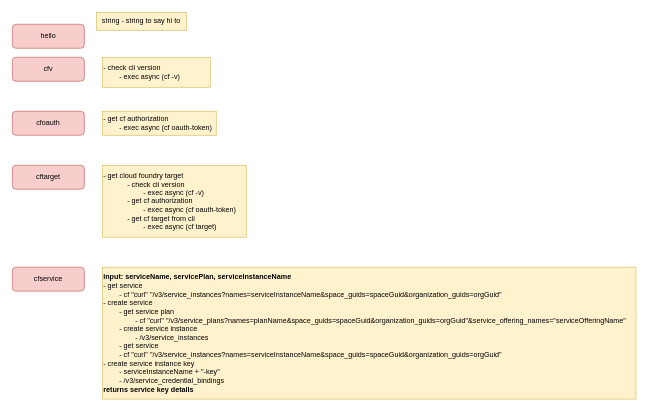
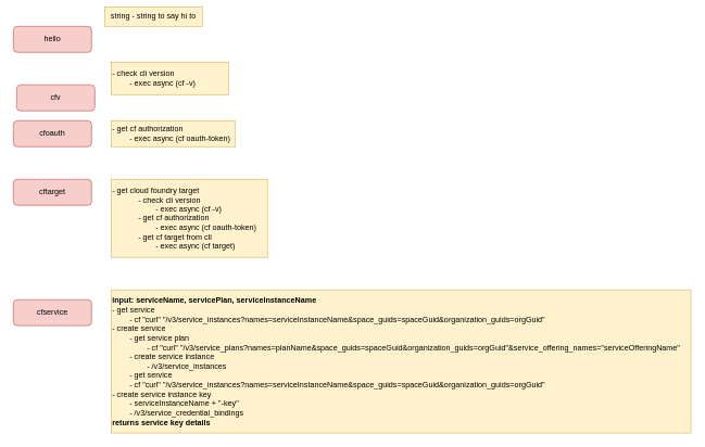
  <mxCell id="0" />
  <mxCell id="1" parent="0" />
  <mxCell id="2" value="hello" style="rounded=1;whiteSpace=wrap;html=1;fillColor=#f8cecc;strokeColor=#b85450;" vertex="1" parent="1"><mxGeometry x="20" y="40" width="120" height="40" as="geometry" /></mxCell>
- <mxCell id="3" value="string - string to say hi to" style="text;html=1;align=center;verticalAlign=middle;whiteSpace=wrap;rounded=0;fillColor=#fff2cc;strokeColor=#d6b656;" vertex="1" parent="1"><mxGeometry x="160" y="20" width="150" height="30" as="geometry" /></mxCell>
+ <mxCell id="3" value="string - string to say hi to" style="text;html=1;align=center;verticalAlign=middle;whiteSpace=wrap;rounded=0;fillColor=#fff2cc;strokeColor=#d6b656;" vertex="1" parent="1"><mxGeometry x="160" y="10" width="150" height="30" as="geometry" /></mxCell>
  <mxCell id="4" value="cftarget" style="rounded=1;whiteSpace=wrap;html=1;fillColor=#f8cecc;strokeColor=#b85450;" vertex="1" parent="1"><mxGeometry x="20" y="275" width="120" height="40" as="geometry" /></mxCell>
  <mxCell id="5" value="- get cloud foundry target&lt;blockquote style=&quot;margin: 0 0 0 40px; border: none; padding: 0px;&quot;&gt;&lt;div&gt;- check cli version&lt;/div&gt;&lt;div&gt;&lt;span style=&quot;white-space: pre;&quot;&gt;&#09;&lt;/span&gt;- exec async (cf -v)&lt;/div&gt;&lt;div&gt;- get cf authorization&lt;/div&gt;&lt;div&gt;&lt;span style=&quot;white-space: pre;&quot;&gt;&#09;&lt;/span&gt;-&amp;nbsp;&lt;span style=&quot;background-color: initial;&quot;&gt;exec async&lt;/span&gt;&lt;span style=&quot;background-color: initial;&quot;&gt;&amp;nbsp;(&lt;/span&gt;&lt;span style=&quot;background-color: initial;&quot;&gt;cf oauth-token)&lt;/span&gt;&lt;/div&gt;&lt;div&gt;- get cf target from cli&lt;/div&gt;&lt;div&gt;&lt;span style=&quot;white-space: pre;&quot;&gt;&#09;&lt;/span&gt;-&amp;nbsp;&lt;span style=&quot;background-color: initial;&quot;&gt;exec async&lt;/span&gt;&lt;span style=&quot;background-color: initial;&quot;&gt;&amp;nbsp;(&lt;/span&gt;&lt;span style=&quot;background-color: initial;&quot;&gt;cf target)&lt;/span&gt;&lt;/div&gt;&lt;/blockquote&gt;" style="text;html=1;align=left;verticalAlign=middle;whiteSpace=wrap;rounded=0;fillColor=#fff2cc;strokeColor=#d6b656;" vertex="1" parent="1"><mxGeometry x="170" y="275" width="240" height="120" as="geometry" /></mxCell>
  <mxCell id="6" value="cfoauth" style="rounded=1;whiteSpace=wrap;html=1;fillColor=#f8cecc;strokeColor=#b85450;" vertex="1" parent="1"><mxGeometry x="20" y="185" width="120" height="40" as="geometry" /></mxCell>
- <mxCell id="7" value="cfv" style="rounded=1;whiteSpace=wrap;html=1;fillColor=#f8cecc;strokeColor=#b85450;" vertex="1" parent="1"><mxGeometry x="20" y="95" width="120" height="40" as="geometry" /></mxCell>
+ <mxCell id="7" value="cfv" style="rounded=1;whiteSpace=wrap;html=1;fillColor=#f8cecc;strokeColor=#b85450;" vertex="1" parent="1"><mxGeometry x="25" y="130" width="120" height="40" as="geometry" /></mxCell>
  <mxCell id="8" value="&lt;div&gt;- check cli version&lt;/div&gt;&lt;div&gt;&lt;span style=&quot;white-space: normal;&quot;&gt;&lt;span style=&quot;white-space:pre&quot;&gt;&#09;&lt;/span&gt;- exec async (cf -v)&lt;/span&gt;&lt;/div&gt;" style="text;html=1;align=left;verticalAlign=middle;whiteSpace=wrap;rounded=0;fillColor=#fff2cc;strokeColor=#d6b656;" vertex="1" parent="1"><mxGeometry x="170" y="95" width="180" height="50" as="geometry" /></mxCell>
  <mxCell id="9" value="&lt;div&gt;-&amp;nbsp;&lt;span style=&quot;background-color: initial;&quot;&gt;get cf authorization&lt;/span&gt;&lt;/div&gt;&lt;div&gt;&lt;span style=&quot;white-space: normal;&quot;&gt;&lt;span style=&quot;white-space:pre&quot;&gt;&#09;&lt;/span&gt;-&amp;nbsp;&lt;/span&gt;&lt;span style=&quot;background-color: initial;&quot;&gt;exec async&lt;/span&gt;&lt;span style=&quot;background-color: initial;&quot;&gt;&amp;nbsp;(&lt;/span&gt;&lt;span style=&quot;background-color: initial;&quot;&gt;cf oauth-token)&lt;/span&gt;&lt;/div&gt;" style="text;html=1;align=left;verticalAlign=middle;whiteSpace=wrap;rounded=0;fillColor=#fff2cc;strokeColor=#d6b656;" vertex="1" parent="1"><mxGeometry x="170" y="185" width="190" height="40" as="geometry" /></mxCell>
- <mxCell id="10" value="cfservice" style="rounded=1;whiteSpace=wrap;html=1;fillColor=#f8cecc;strokeColor=#b85450;" vertex="1" parent="1"><mxGeometry x="20" y="445" width="120" height="40" as="geometry" /></mxCell>
+ <mxCell id="10" value="cfservice" style="rounded=1;whiteSpace=wrap;html=1;fillColor=#f8cecc;strokeColor=#b85450;" vertex="1" parent="1"><mxGeometry x="20" y="460" width="120" height="40" as="geometry" /></mxCell>
  <mxCell id="11" value="&lt;div&gt;&lt;div&gt;&lt;b&gt;input: serviceName,&amp;nbsp;&lt;span style=&quot;background-color: initial;&quot;&gt;servicePlan,&amp;nbsp;&lt;/span&gt;&lt;span style=&quot;background-color: initial;&quot;&gt;serviceInstanceName&lt;/span&gt;&lt;/b&gt;&lt;/div&gt;&lt;/div&gt;- get service&lt;div&gt;&lt;span style=&quot;white-space: pre;&quot;&gt;&#09;&lt;/span&gt;- cf &quot;curl&quot; &quot;/v3/service_instances?names=serviceInstanceName&amp;amp;space_guids=spaceGuid&amp;amp;organization_guids=orgGuid&quot;&lt;br&gt;&lt;/div&gt;&lt;div&gt;- create service&lt;/div&gt;&lt;div&gt;&lt;span style=&quot;white-space: pre;&quot;&gt;&#09;&lt;/span&gt;- get service plan&lt;br&gt;&lt;/div&gt;&lt;div&gt;&lt;span style=&quot;white-space: pre;&quot;&gt;&#09;&lt;span style=&quot;white-space: pre;&quot;&gt;&#09;&lt;/span&gt;&lt;/span&gt;-&amp;nbsp;&lt;span style=&quot;background-color: initial;&quot;&gt;cf &quot;curl&quot; &quot;/v3/service_plans?names=planName&amp;amp;space_guids=spaceGuid&amp;amp;organization_guids=orgGuid&quot;&amp;amp;&lt;/span&gt;&lt;span style=&quot;background-color: initial;&quot;&gt;service_offering_names=&quot;&lt;/span&gt;&lt;span style=&quot;background-color: initial;&quot;&gt;serviceOfferingName&quot;&lt;/span&gt;&lt;br&gt;&lt;/div&gt;&lt;div&gt;&lt;span style=&quot;background-color: initial;&quot;&gt;&lt;span style=&quot;white-space: pre;&quot;&gt;&#09;&lt;/span&gt;- create service instance&lt;br&gt;&lt;/span&gt;&lt;/div&gt;&lt;div&gt;&lt;span style=&quot;background-color: initial;&quot;&gt;&lt;span style=&quot;white-space: pre;&quot;&gt;&#09;&lt;span style=&quot;white-space: pre;&quot;&gt;&#09;&lt;/span&gt;&lt;/span&gt;-&amp;nbsp;&lt;/span&gt;&lt;span style=&quot;background-color: initial;&quot;&gt;/v3/service_instances&lt;/span&gt;&lt;span style=&quot;background-color: initial;&quot;&gt;&lt;br&gt;&lt;/span&gt;&lt;/div&gt;&lt;div&gt;&lt;span style=&quot;background-color: initial;&quot;&gt;&lt;span style=&quot;white-space: pre;&quot;&gt;&#09;&lt;/span&gt;-&amp;nbsp;&lt;/span&gt;&lt;span style=&quot;background-color: initial;&quot;&gt;get service&lt;/span&gt;&lt;span style=&quot;background-color: initial;&quot;&gt;&lt;br&gt;&lt;/span&gt;&lt;/div&gt;&lt;div&gt;&lt;span style=&quot;white-space: pre;&quot;&gt;&#09;&lt;/span&gt;- cf &quot;curl&quot; &quot;/v3/service_instances?names=serviceInstanceName&amp;amp;space_guids=spaceGuid&amp;amp;organization_guids=orgGuid&quot;&lt;/div&gt;&lt;div&gt;- create service instance key&lt;/div&gt;&lt;div&gt;&lt;span style=&quot;white-space: pre;&quot;&gt;&#09;&lt;/span&gt;- serviceInstanceName + &quot;-key&quot;&lt;br&gt;&lt;/div&gt;&lt;div&gt;&lt;span style=&quot;white-space: pre;&quot;&gt;&#09;&lt;/span&gt;-&amp;nbsp;/v3/service_credential_bindings&lt;br&gt;&lt;/div&gt;&lt;div&gt;&lt;b&gt;returns service key details&lt;/b&gt;&lt;/div&gt;" style="text;html=1;align=left;verticalAlign=middle;whiteSpace=wrap;rounded=0;fillColor=#fff2cc;strokeColor=#d6b656;" vertex="1" parent="1"><mxGeometry x="170" y="445" width="890" height="220" as="geometry" /></mxCell>
